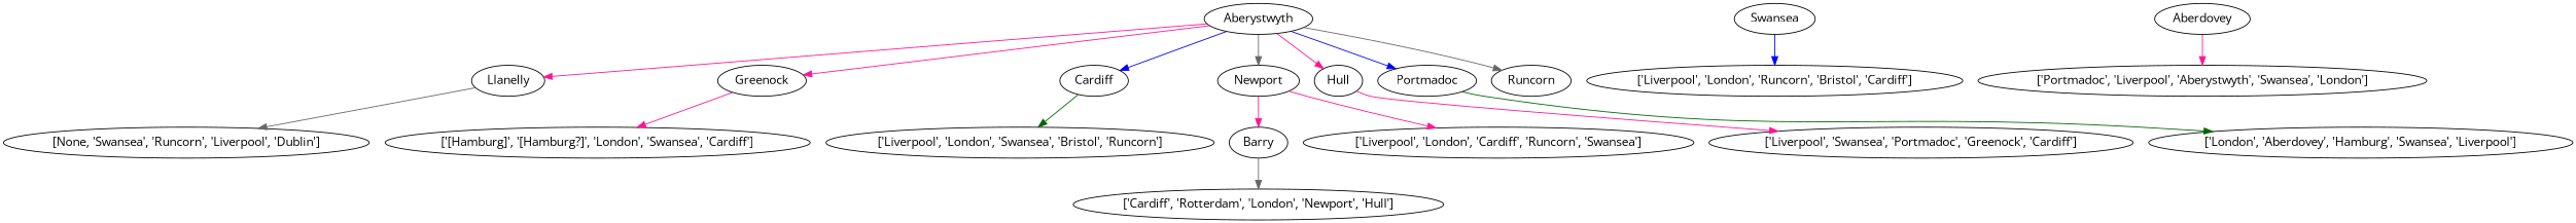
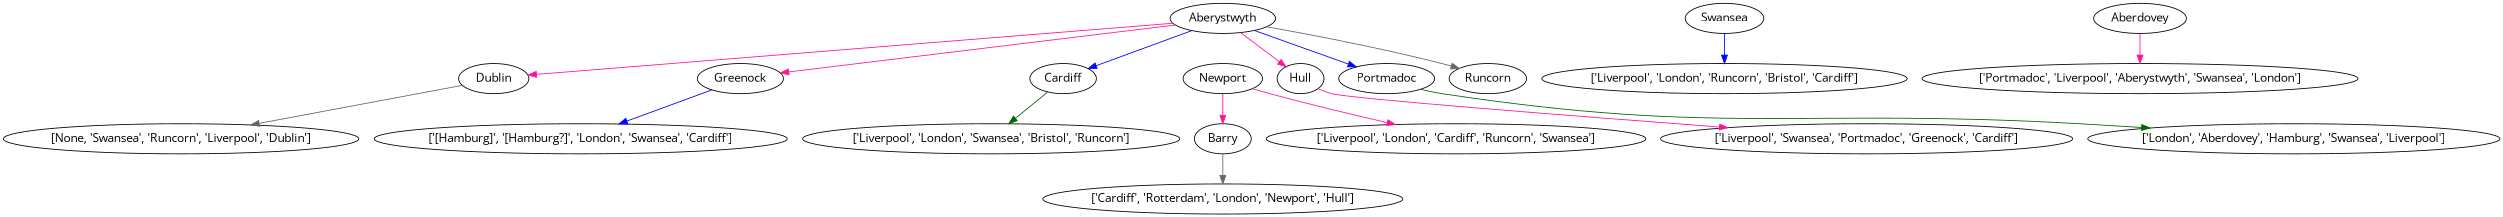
  digraph {
    fontname="Open Sans"
    node [fontname="Open Sans"]
    edge [color=deeppink fontname="Open Sans"]
    Aberystwyth
-   Llanelly
+   Llanelly [label=Dublin]
    n3 [label=Greenock]
    Cardiff
    Newport
    n6 [label=Hull]
    Portmadoc
    Runcorn
    "[None, 'Swansea', 'Runcorn', 'Liverpool', 'Dublin']"
    "['[Hamburg]', '[Hamburg?]', 'London', 'Swansea', 'Cardiff']"
    "['Liverpool', 'London', 'Swansea', 'Bristol', 'Runcorn']"
    Swansea
    "['Liverpool', 'London', 'Runcorn', 'Bristol', 'Cardiff']"
    Barry
    "['Liverpool', 'London', 'Cardiff', 'Runcorn', 'Swansea']"
    "['Liverpool', 'Swansea', 'Portmadoc', 'Greenock', 'Cardiff']"
    "['London', 'Aberdovey', 'Hamburg', 'Swansea', 'Liverpool']"
    "['Cardiff', 'Rotterdam', 'London', 'Newport', 'Hull']"
    Aberdovey
    "['Portmadoc', 'Liverpool', 'Aberystwyth', 'Swansea', 'London']"
    Aberystwyth -> Llanelly
    Aberystwyth -> n3
    Aberystwyth -> Cardiff [color=blue]
-   Aberystwyth -> Newport [color=gray40]
    Aberystwyth -> n6
    Aberystwyth -> Portmadoc [color=blue]
    Aberystwyth -> Runcorn [color=gray40]
    Llanelly -> "[None, 'Swansea', 'Runcorn', 'Liverpool', 'Dublin']" [color=gray40]
-   n3 -> "['[Hamburg]', '[Hamburg?]', 'London', 'Swansea', 'Cardiff']"
+   n3 -> "['[Hamburg]', '[Hamburg?]', 'London', 'Swansea', 'Cardiff']" [color=blue]
    Cardiff -> "['Liverpool', 'London', 'Swansea', 'Bristol', 'Runcorn']" [color=darkgreen]
    Newport -> Barry
    Newport -> "['Liverpool', 'London', 'Cardiff', 'Runcorn', 'Swansea']"
    n6 -> "['Liverpool', 'Swansea', 'Portmadoc', 'Greenock', 'Cardiff']"
    Portmadoc -> "['London', 'Aberdovey', 'Hamburg', 'Swansea', 'Liverpool']" [color=darkgreen]
    Swansea -> "['Liverpool', 'London', 'Runcorn', 'Bristol', 'Cardiff']" [color=blue]
    Barry -> "['Cardiff', 'Rotterdam', 'London', 'Newport', 'Hull']" [color=gray40]
    Aberdovey -> "['Portmadoc', 'Liverpool', 'Aberystwyth', 'Swansea', 'London']"
  }
